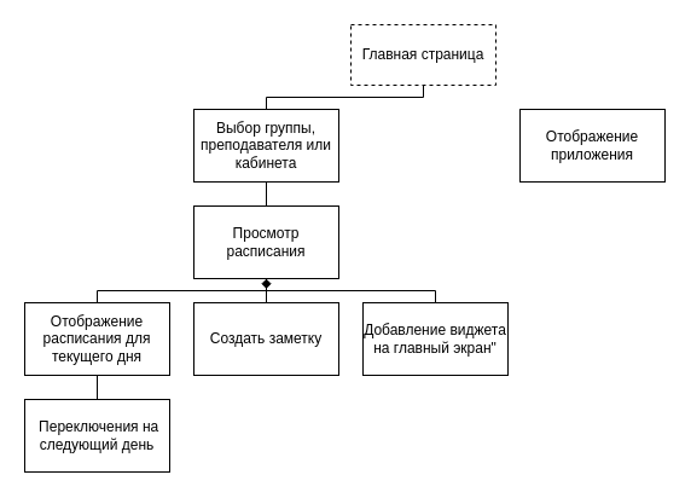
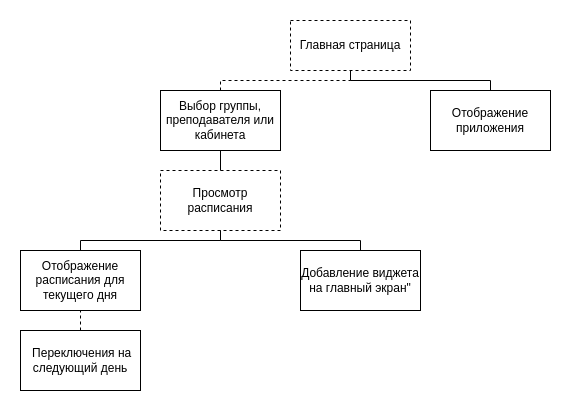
  <mxCell id="0" />
  <mxCell id="1" parent="0" />
  <mxCell id="2" value="Главная страница" style="rounded=0;whiteSpace=wrap;html=1;dashed=1;" vertex="1" parent="1"><mxGeometry x="290" y="20" width="120" height="50" as="geometry" /></mxCell>
  <mxCell id="3" value="Выбор группы, преподавателя или кабинета" style="rounded=0;whiteSpace=wrap;html=1;" vertex="1" parent="1"><mxGeometry x="160" y="90" width="120" height="60" as="geometry" /></mxCell>
- <mxCell id="4" value="Просмотр расписания" style="rounded=0;whiteSpace=wrap;html=1;" vertex="1" parent="1"><mxGeometry x="160" y="170" width="120" height="60" as="geometry" /></mxCell>
+ <mxCell id="4" value="Просмотр расписания" style="rounded=0;whiteSpace=wrap;html=1;dashed=1;" vertex="1" parent="1"><mxGeometry x="160" y="170" width="120" height="60" as="geometry" /></mxCell>
  <mxCell id="5" value="Добавление виджета на главный экран&quot;" style="rounded=0;whiteSpace=wrap;html=1;" vertex="1" parent="1"><mxGeometry x="300" y="250" width="120" height="60" as="geometry" /></mxCell>
- <mxCell id="6" value="Создать заметку" style="rounded=0;whiteSpace=wrap;html=1;" vertex="1" parent="1"><mxGeometry x="160" y="250" width="120" height="60" as="geometry" /></mxCell>
  <mxCell id="7" value="Отображение расписания для текущего дня" style="rounded=0;whiteSpace=wrap;html=1;" vertex="1" parent="1"><mxGeometry x="20" y="250" width="120" height="60" as="geometry" /></mxCell>
  <mxCell id="8" value="&amp;nbsp;Переключения на следующий день" style="rounded=0;whiteSpace=wrap;html=1;" vertex="1" parent="1"><mxGeometry x="20" y="330" width="120" height="60" as="geometry" /></mxCell>
  <mxCell id="9" value="Отображение приложения" style="rounded=0;whiteSpace=wrap;html=1;" vertex="1" parent="1"><mxGeometry x="430" y="90" width="120" height="60" as="geometry" /></mxCell>
- <mxCell id="10" value="" style="endArrow=none;html=1;rounded=0;entryX=0.5;entryY=1;entryDx=0;entryDy=0;exitX=0.5;exitY=0;exitDx=0;exitDy=0;edgeStyle=orthogonalEdgeStyle;" edge="1" parent="1" source="3" target="2"><mxGeometry width="50" height="50" relative="1" as="geometry"><mxPoint x="310" y="310" as="sourcePoint" /><mxPoint x="360" y="260" as="targetPoint" /></mxGeometry></mxCell>
+ <mxCell id="10" value="" style="endArrow=none;html=1;rounded=0;entryX=0.5;entryY=1;entryDx=0;entryDy=0;exitX=0.5;exitY=0;exitDx=0;exitDy=0;edgeStyle=orthogonalEdgeStyle;dashed=1;" edge="1" parent="1" source="3" target="2"><mxGeometry width="50" height="50" relative="1" as="geometry"><mxPoint x="310" y="310" as="sourcePoint" /><mxPoint x="360" y="260" as="targetPoint" /></mxGeometry></mxCell>
+ <mxCell id="11" value="" style="endArrow=none;html=1;rounded=0;entryX=0.5;entryY=1;entryDx=0;entryDy=0;exitX=0.5;exitY=0;exitDx=0;exitDy=0;edgeStyle=orthogonalEdgeStyle;" edge="1" parent="1" source="9" target="2"><mxGeometry width="50" height="50" relative="1" as="geometry"><mxPoint x="268" y="149.5" as="sourcePoint" /><mxPoint x="398" y="129.5" as="targetPoint" /></mxGeometry></mxCell>
  <mxCell id="12" value="" style="endArrow=none;html=1;rounded=0;entryX=0.5;entryY=1;entryDx=0;entryDy=0;exitX=0.5;exitY=0;exitDx=0;exitDy=0;edgeStyle=orthogonalEdgeStyle;" edge="1" parent="1" source="4" target="3"><mxGeometry width="50" height="50" relative="1" as="geometry"><mxPoint x="240" y="110" as="sourcePoint" /><mxPoint x="370" y="90" as="targetPoint" /></mxGeometry></mxCell>
- <mxCell id="13" value="" style="endArrow=none;html=1;rounded=0;entryX=0.5;entryY=1;entryDx=0;entryDy=0;exitX=0.5;exitY=0;exitDx=0;exitDy=0;edgeStyle=orthogonalEdgeStyle;" edge="1" parent="1" source="6" target="4"><mxGeometry width="50" height="50" relative="1" as="geometry"><mxPoint x="219.75" y="250" as="sourcePoint" /><mxPoint x="219.75" y="230" as="targetPoint" /></mxGeometry></mxCell>
- <mxCell id="14" value="" style="endArrow=diamond;html=1;rounded=0;entryX=0.5;entryY=1;entryDx=0;entryDy=0;exitX=0.5;exitY=0;exitDx=0;exitDy=0;edgeStyle=orthogonalEdgeStyle;" edge="1" parent="1" source="7" target="4"><mxGeometry width="50" height="50" relative="1" as="geometry"><mxPoint x="9.5" y="200" as="sourcePoint" /><mxPoint x="139.5" y="180" as="targetPoint" /></mxGeometry></mxCell>
+ <mxCell id="14" value="" style="endArrow=none;html=1;rounded=0;entryX=0.5;entryY=1;entryDx=0;entryDy=0;exitX=0.5;exitY=0;exitDx=0;exitDy=0;edgeStyle=orthogonalEdgeStyle;" edge="1" parent="1" source="7" target="4"><mxGeometry width="50" height="50" relative="1" as="geometry"><mxPoint x="9.5" y="200" as="sourcePoint" /><mxPoint x="139.5" y="180" as="targetPoint" /></mxGeometry></mxCell>
  <mxCell id="15" value="" style="endArrow=none;html=1;rounded=0;entryX=0.5;entryY=1;entryDx=0;entryDy=0;exitX=0.5;exitY=0;exitDx=0;exitDy=0;edgeStyle=orthogonalEdgeStyle;" edge="1" parent="1" source="5" target="4"><mxGeometry width="50" height="50" relative="1" as="geometry"><mxPoint x="260" y="220" as="sourcePoint" /><mxPoint x="390" y="200" as="targetPoint" /></mxGeometry></mxCell>
- <mxCell id="16" value="" style="endArrow=none;html=1;rounded=0;entryX=0.5;entryY=1;entryDx=0;entryDy=0;exitX=0.5;exitY=0;exitDx=0;exitDy=0;edgeStyle=orthogonalEdgeStyle;" edge="1" parent="1" source="8" target="7"><mxGeometry width="50" height="50" relative="1" as="geometry"><mxPoint x="60" y="330" as="sourcePoint" /><mxPoint x="60" y="310" as="targetPoint" /></mxGeometry></mxCell>
+ <mxCell id="16" value="" style="endArrow=none;html=1;rounded=0;entryX=0.5;entryY=1;entryDx=0;entryDy=0;exitX=0.5;exitY=0;exitDx=0;exitDy=0;edgeStyle=orthogonalEdgeStyle;dashed=1;" edge="1" parent="1" source="8" target="7"><mxGeometry width="50" height="50" relative="1" as="geometry"><mxPoint x="60" y="330" as="sourcePoint" /><mxPoint x="60" y="310" as="targetPoint" /></mxGeometry></mxCell>
